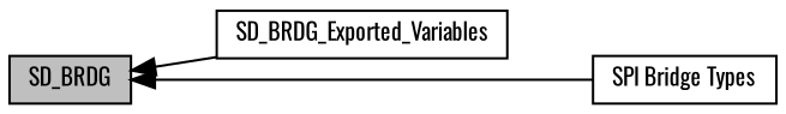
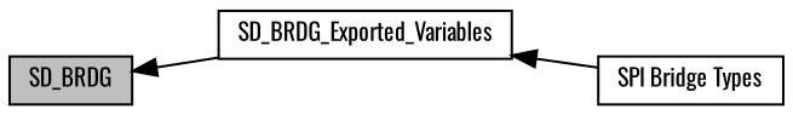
  digraph {
    fontname=Oswald
    rankdir=LR
    node [color=black fillcolor=white fontname=Oswald fontsize=10 shape=record style=filled]
    edge [dir=back fontname=Oswald fontsize=10 labelfontname=Helvetica labelfontsize=10 shape=plaintext style=solid]
    n1 [fillcolor=grey75 fontcolor=black height=0.2 label=SD_BRDG width=0.4]
    n2 [height=0.2 label=SD_BRDG_Exported_Variables width=0.4]
    n3 [height=0.2 label="SPI Bridge Types" width=0.4]
    n1 -> n2
-   n1 -> n3
+   n2 -> n3
  }
